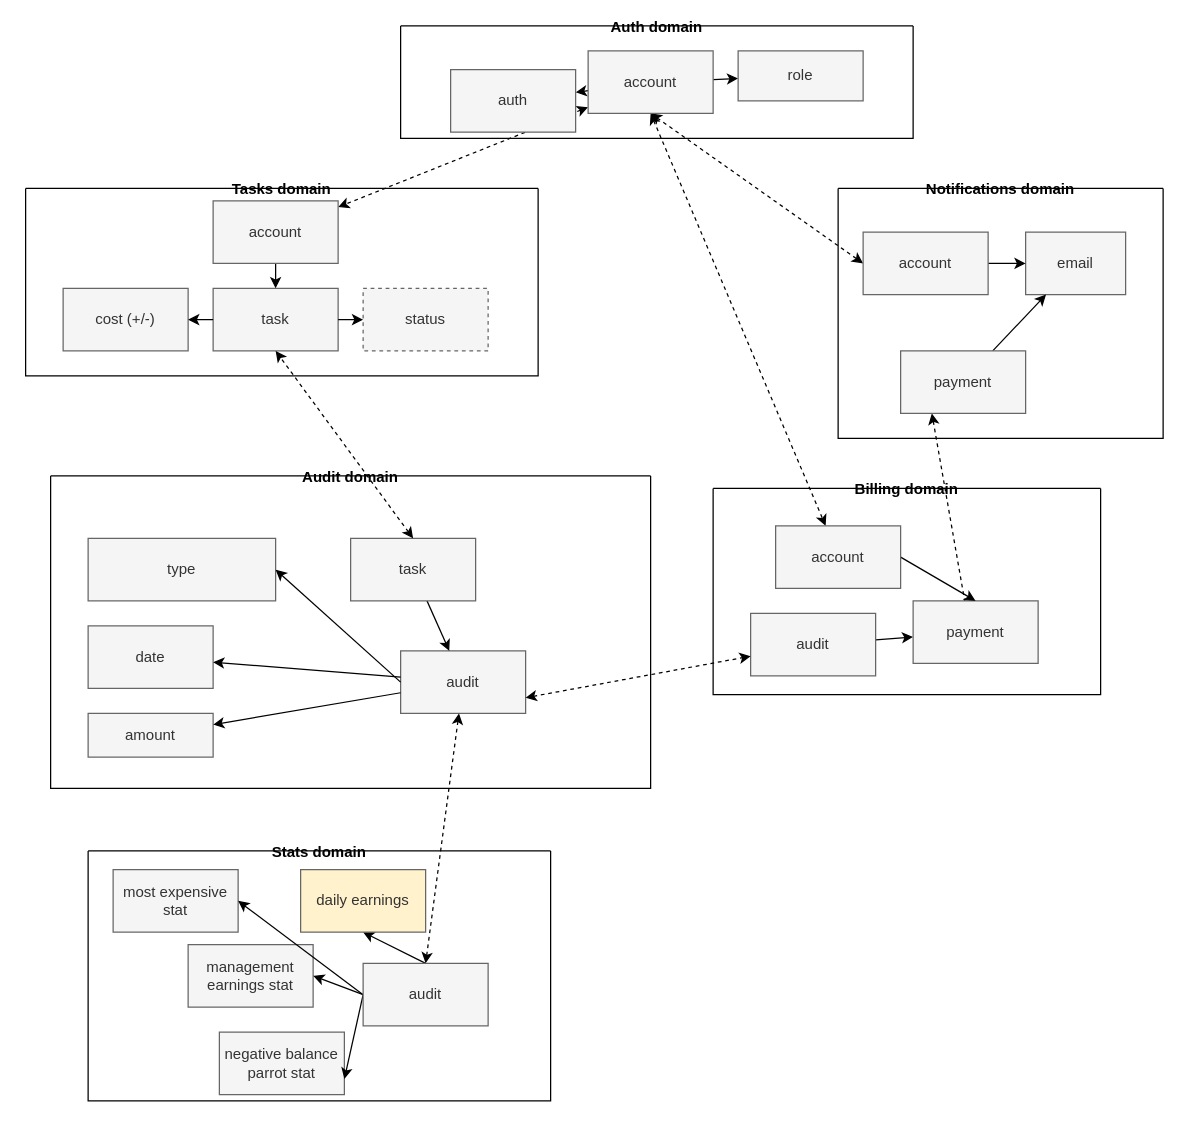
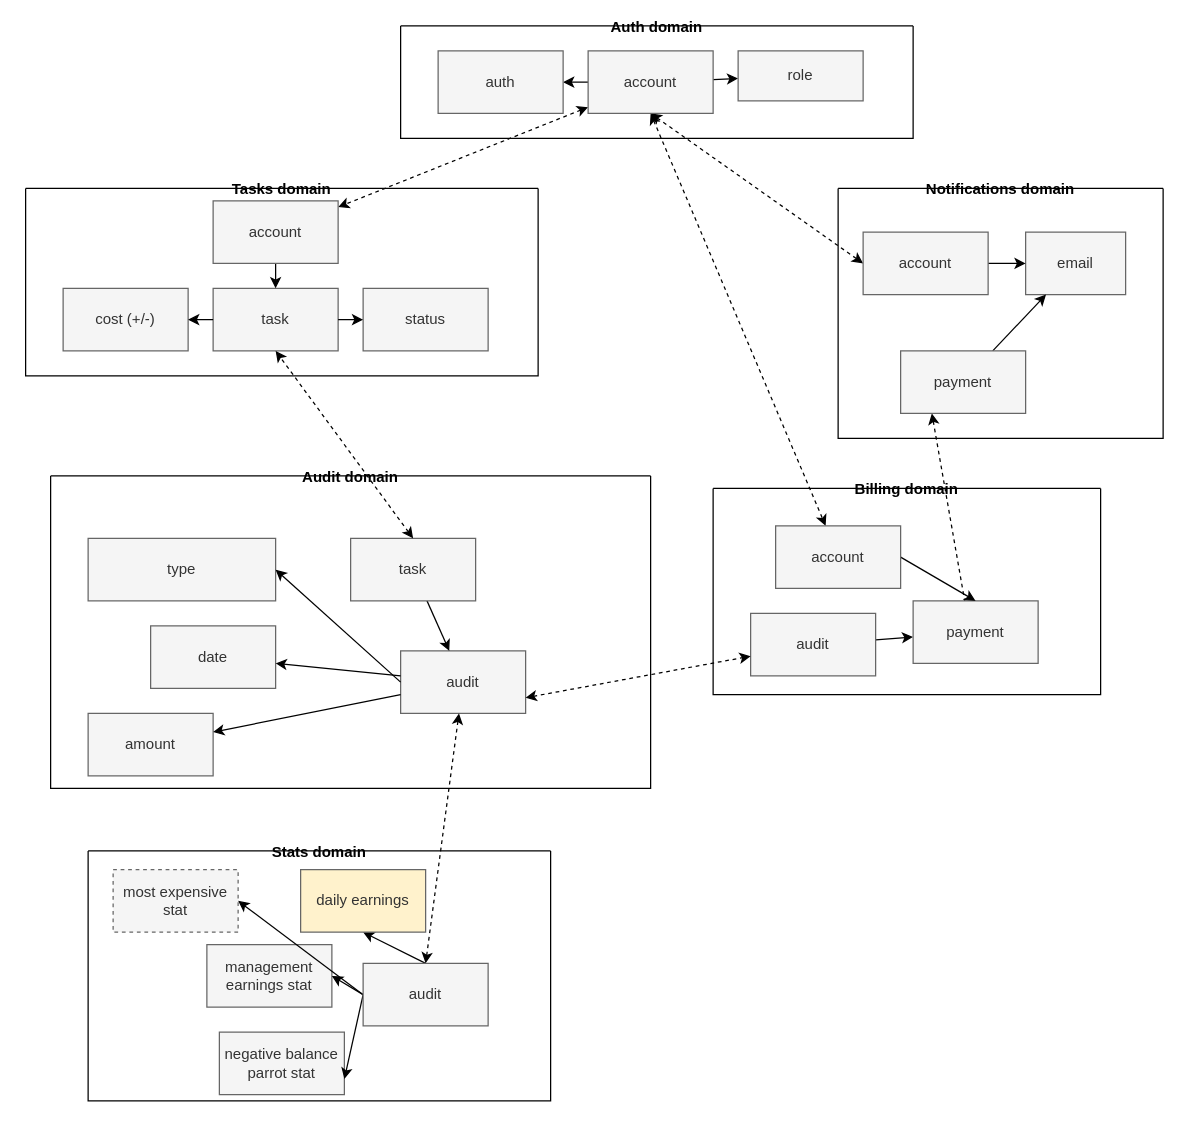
  <mxCell id="0" />
  <mxCell id="1" parent="0" />
  <mxCell id="2" value="" style="edgeStyle=none;html=1;" parent="1" source="7" target="8" edge="1"><mxGeometry relative="1" as="geometry" /></mxCell>
  <mxCell id="3" value="" style="edgeStyle=none;html=1;" parent="1" source="7" target="9" edge="1"><mxGeometry relative="1" as="geometry" /></mxCell>
  <mxCell id="4" value="" style="edgeStyle=none;html=1;dashed=1;startArrow=classic;startFill=1;" parent="1" source="7" target="19" edge="1"><mxGeometry relative="1" as="geometry" /></mxCell>
  <mxCell id="5" style="edgeStyle=none;html=1;exitX=0.5;exitY=1;exitDx=0;exitDy=0;entryX=0.4;entryY=0;entryDx=0;entryDy=0;entryPerimeter=0;startArrow=classic;startFill=1;endArrow=classic;endFill=1;dashed=1;" parent="1" source="7" target="36" edge="1"><mxGeometry relative="1" as="geometry" /></mxCell>
  <mxCell id="6" style="edgeStyle=none;html=1;exitX=0.5;exitY=1;exitDx=0;exitDy=0;entryX=0;entryY=0.5;entryDx=0;entryDy=0;startArrow=classic;startFill=1;endArrow=classic;endFill=1;dashed=1;" parent="1" source="7" target="43" edge="1"><mxGeometry relative="1" as="geometry" /></mxCell>
  <mxCell id="7" value="account" style="rounded=0;whiteSpace=wrap;html=1;fillColor=#f5f5f5;fontColor=#333333;strokeColor=#666666;" parent="1" vertex="1"><mxGeometry x="470" y="40" width="100" height="50" as="geometry" /></mxCell>
  <mxCell id="8" value="role" style="rounded=0;whiteSpace=wrap;html=1;fillColor=#f5f5f5;fontColor=#333333;strokeColor=#666666;" parent="1" vertex="1"><mxGeometry x="590" y="40" width="100" height="40" as="geometry" /></mxCell>
- <mxCell id="9" value="auth" style="rounded=0;whiteSpace=wrap;html=1;fillColor=#f5f5f5;fontColor=#333333;strokeColor=#666666;" parent="1" vertex="1"><mxGeometry x="360" y="55" width="100" height="50" as="geometry" /></mxCell>
+ <mxCell id="9" value="auth" style="rounded=0;whiteSpace=wrap;html=1;fillColor=#f5f5f5;fontColor=#333333;strokeColor=#666666;" parent="1" vertex="1"><mxGeometry x="350" y="40" width="100" height="50" as="geometry" /></mxCell>
  <mxCell id="10" style="edgeStyle=none;html=1;exitX=0.25;exitY=1;exitDx=0;exitDy=0;startArrow=classic;entryX=0.5;entryY=1;entryDx=0;entryDy=0;startFill=1;dashed=1;" parent="1" source="41" target="34" edge="1"><mxGeometry relative="1" as="geometry"><mxPoint x="830" y="600" as="targetPoint" /></mxGeometry></mxCell>
  <mxCell id="11" value="Auth domain" style="swimlane;startSize=0;" parent="1" vertex="1"><mxGeometry x="320" y="20" width="410" height="90" as="geometry"><mxRectangle x="70" y="90" width="50" height="40" as="alternateBounds" /></mxGeometry></mxCell>
  <mxCell id="12" value="Tasks domain" style="swimlane;startSize=0;" parent="1" vertex="1"><mxGeometry x="20" y="150" width="410" height="150" as="geometry" /></mxCell>
  <mxCell id="13" value="task" style="rounded=0;whiteSpace=wrap;html=1;fillColor=#f5f5f5;fontColor=#333333;strokeColor=#666666;" parent="12" vertex="1"><mxGeometry x="150" y="80" width="100" height="50" as="geometry" /></mxCell>
  <mxCell id="14" value="cost (+/-)" style="rounded=0;whiteSpace=wrap;html=1;fillColor=#f5f5f5;fontColor=#333333;strokeColor=#666666;" parent="12" vertex="1"><mxGeometry x="30" y="80" width="100" height="50" as="geometry" /></mxCell>
  <mxCell id="15" value="" style="edgeStyle=none;html=1;" parent="12" source="13" target="14" edge="1"><mxGeometry relative="1" as="geometry" /></mxCell>
- <mxCell id="16" value="status" style="rounded=0;whiteSpace=wrap;html=1;fillColor=#f5f5f5;fontColor=#333333;strokeColor=#666666;dashed=1;" parent="12" vertex="1"><mxGeometry x="270" y="80" width="100" height="50" as="geometry" /></mxCell>
+ <mxCell id="16" value="status" style="rounded=0;whiteSpace=wrap;html=1;fillColor=#f5f5f5;fontColor=#333333;strokeColor=#666666;" parent="12" vertex="1"><mxGeometry x="270" y="80" width="100" height="50" as="geometry" /></mxCell>
  <mxCell id="17" value="" style="edgeStyle=none;html=1;entryX=0;entryY=0.5;entryDx=0;entryDy=0;" parent="12" source="13" target="16" edge="1"><mxGeometry relative="1" as="geometry" /></mxCell>
  <mxCell id="18" value="" style="edgeStyle=none;html=1;" parent="12" source="19" target="13" edge="1"><mxGeometry relative="1" as="geometry" /></mxCell>
  <mxCell id="19" value="account" style="rounded=0;whiteSpace=wrap;html=1;fillColor=#f5f5f5;fontColor=#333333;strokeColor=#666666;" parent="12" vertex="1"><mxGeometry x="150" y="10" width="100" height="50" as="geometry" /></mxCell>
  <mxCell id="20" value="Audit domain" style="swimlane;startSize=0;" parent="1" vertex="1"><mxGeometry x="40" y="380" width="480" height="250" as="geometry" /></mxCell>
  <mxCell id="21" value="audit" style="rounded=0;whiteSpace=wrap;html=1;fillColor=#f5f5f5;fontColor=#333333;strokeColor=#666666;" parent="20" vertex="1"><mxGeometry x="280" y="140" width="100" height="50" as="geometry" /></mxCell>
  <mxCell id="22" value="type" style="rounded=0;whiteSpace=wrap;html=1;fillColor=#f5f5f5;fontColor=#333333;strokeColor=#666666;" parent="20" vertex="1"><mxGeometry x="30" y="50" width="150" height="50" as="geometry" /></mxCell>
  <mxCell id="23" style="edgeStyle=none;html=1;exitX=0;exitY=0.5;exitDx=0;exitDy=0;entryX=1;entryY=0.5;entryDx=0;entryDy=0;" parent="20" source="21" target="22" edge="1"><mxGeometry relative="1" as="geometry" /></mxCell>
- <mxCell id="24" value="amount" style="rounded=0;whiteSpace=wrap;html=1;fillColor=#f5f5f5;fontColor=#333333;strokeColor=#666666;" parent="20" vertex="1"><mxGeometry x="30" y="190" width="100" height="35" as="geometry" /></mxCell>
+ <mxCell id="24" value="amount" style="rounded=0;whiteSpace=wrap;html=1;fillColor=#f5f5f5;fontColor=#333333;strokeColor=#666666;" parent="20" vertex="1"><mxGeometry x="30" y="190" width="100" height="50" as="geometry" /></mxCell>
  <mxCell id="25" value="" style="edgeStyle=none;html=1;" parent="20" source="21" target="24" edge="1"><mxGeometry relative="1" as="geometry" /></mxCell>
- <mxCell id="26" value="date" style="rounded=0;whiteSpace=wrap;html=1;fillColor=#f5f5f5;fontColor=#333333;strokeColor=#666666;" parent="20" vertex="1"><mxGeometry x="30" y="120" width="100" height="50" as="geometry" /></mxCell>
+ <mxCell id="26" value="date" style="rounded=0;whiteSpace=wrap;html=1;fillColor=#f5f5f5;fontColor=#333333;strokeColor=#666666;" parent="20" vertex="1"><mxGeometry x="80" y="120" width="100" height="50" as="geometry" /></mxCell>
  <mxCell id="27" value="" style="edgeStyle=none;html=1;" parent="20" source="21" target="26" edge="1"><mxGeometry relative="1" as="geometry" /></mxCell>
  <mxCell id="28" value="" style="edgeStyle=none;html=1;startArrow=none;startFill=0;endArrow=classic;endFill=1;" parent="20" source="29" target="21" edge="1"><mxGeometry relative="1" as="geometry" /></mxCell>
  <mxCell id="29" value="task" style="rounded=0;whiteSpace=wrap;html=1;fillColor=#f5f5f5;fontColor=#333333;strokeColor=#666666;" parent="20" vertex="1"><mxGeometry x="240" y="50" width="100" height="50" as="geometry" /></mxCell>
  <mxCell id="30" style="edgeStyle=none;html=1;exitX=0.5;exitY=0;exitDx=0;exitDy=0;entryX=0.5;entryY=1;entryDx=0;entryDy=0;startArrow=classic;startFill=1;dashed=1;" parent="1" source="29" target="13" edge="1"><mxGeometry relative="1" as="geometry" /></mxCell>
  <mxCell id="31" value="Billing domain" style="swimlane;startSize=0;" parent="1" vertex="1"><mxGeometry x="570" y="390" width="310" height="165" as="geometry" /></mxCell>
  <mxCell id="32" value="" style="edgeStyle=none;html=1;startArrow=none;startFill=0;endArrow=classic;endFill=1;" parent="31" source="33" target="34" edge="1"><mxGeometry relative="1" as="geometry" /></mxCell>
  <mxCell id="33" value="audit" style="rounded=0;whiteSpace=wrap;html=1;fillColor=#f5f5f5;fontColor=#333333;strokeColor=#666666;" parent="31" vertex="1"><mxGeometry x="30" y="100" width="100" height="50" as="geometry" /></mxCell>
  <mxCell id="34" value="payment" style="rounded=0;whiteSpace=wrap;html=1;fillColor=#f5f5f5;fontColor=#333333;strokeColor=#666666;" parent="31" vertex="1"><mxGeometry x="160" y="90" width="100" height="50" as="geometry" /></mxCell>
  <mxCell id="35" style="edgeStyle=none;html=1;exitX=1;exitY=0.5;exitDx=0;exitDy=0;entryX=0.5;entryY=0;entryDx=0;entryDy=0;startArrow=none;startFill=0;endArrow=classic;endFill=1;" parent="31" source="36" target="34" edge="1"><mxGeometry relative="1" as="geometry" /></mxCell>
  <mxCell id="36" value="account" style="rounded=0;whiteSpace=wrap;html=1;fillColor=#f5f5f5;fontColor=#333333;strokeColor=#666666;" parent="31" vertex="1"><mxGeometry x="50" y="30" width="100" height="50" as="geometry" /></mxCell>
  <mxCell id="37" style="edgeStyle=none;html=1;exitX=1;exitY=0.75;exitDx=0;exitDy=0;dashed=1;startArrow=classic;startFill=1;" parent="1" source="21" target="33" edge="1"><mxGeometry relative="1" as="geometry" /></mxCell>
  <mxCell id="38" value="Notifications domain" style="swimlane;startSize=0;" parent="1" vertex="1"><mxGeometry x="670" y="150" width="260" height="200" as="geometry" /></mxCell>
  <mxCell id="39" value="email" style="rounded=0;whiteSpace=wrap;html=1;fillColor=#f5f5f5;fontColor=#333333;strokeColor=#666666;" parent="38" vertex="1"><mxGeometry x="150" y="35" width="80" height="50" as="geometry" /></mxCell>
  <mxCell id="40" value="" style="edgeStyle=none;html=1;startArrow=none;startFill=0;endArrow=classic;endFill=1;" parent="38" source="41" target="39" edge="1"><mxGeometry relative="1" as="geometry" /></mxCell>
  <mxCell id="41" value="payment" style="rounded=0;whiteSpace=wrap;html=1;fillColor=#f5f5f5;fontColor=#333333;strokeColor=#666666;" parent="38" vertex="1"><mxGeometry x="50" y="130" width="100" height="50" as="geometry" /></mxCell>
  <mxCell id="42" style="edgeStyle=none;html=1;exitX=1;exitY=0.5;exitDx=0;exitDy=0;entryX=0;entryY=0.5;entryDx=0;entryDy=0;startArrow=none;startFill=0;endArrow=classic;endFill=1;" parent="38" source="43" target="39" edge="1"><mxGeometry relative="1" as="geometry" /></mxCell>
  <mxCell id="43" value="account" style="rounded=0;whiteSpace=wrap;html=1;fillColor=#f5f5f5;fontColor=#333333;strokeColor=#666666;" parent="38" vertex="1"><mxGeometry x="20" y="35" width="100" height="50" as="geometry" /></mxCell>
  <mxCell id="44" value="Stats domain" style="swimlane;startSize=0;" parent="1" vertex="1"><mxGeometry x="70" y="680" width="370" height="200" as="geometry" /></mxCell>
- <mxCell id="45" value="most expensive stat" style="rounded=0;whiteSpace=wrap;html=1;fillColor=#f5f5f5;fontColor=#333333;strokeColor=#666666;" parent="44" vertex="1"><mxGeometry x="20" y="15" width="100" height="50" as="geometry" /></mxCell>
- <mxCell id="46" value="management earnings stat" style="rounded=0;whiteSpace=wrap;html=1;fillColor=#f5f5f5;fontColor=#333333;strokeColor=#666666;" parent="44" vertex="1"><mxGeometry x="80" y="75" width="100" height="50" as="geometry" /></mxCell>
+ <mxCell id="45" value="most expensive stat" style="rounded=0;whiteSpace=wrap;html=1;fillColor=#f5f5f5;fontColor=#333333;strokeColor=#666666;dashed=1;" parent="44" vertex="1"><mxGeometry x="20" y="15" width="100" height="50" as="geometry" /></mxCell>
+ <mxCell id="46" value="management earnings stat" style="rounded=0;whiteSpace=wrap;html=1;fillColor=#f5f5f5;fontColor=#333333;strokeColor=#666666;" parent="44" vertex="1"><mxGeometry x="95" y="75" width="100" height="50" as="geometry" /></mxCell>
  <mxCell id="47" value="negative balance parrot stat" style="rounded=0;whiteSpace=wrap;html=1;fillColor=#f5f5f5;fontColor=#333333;strokeColor=#666666;" parent="44" vertex="1"><mxGeometry x="105" y="145" width="100" height="50" as="geometry" /></mxCell>
  <mxCell id="48" style="edgeStyle=none;html=1;exitX=0;exitY=0.5;exitDx=0;exitDy=0;entryX=1;entryY=0.5;entryDx=0;entryDy=0;" parent="44" source="52" target="45" edge="1"><mxGeometry relative="1" as="geometry" /></mxCell>
  <mxCell id="49" style="edgeStyle=none;html=1;exitX=0;exitY=0.5;exitDx=0;exitDy=0;entryX=1;entryY=0.5;entryDx=0;entryDy=0;" parent="44" source="52" target="46" edge="1"><mxGeometry relative="1" as="geometry" /></mxCell>
  <mxCell id="50" style="edgeStyle=none;html=1;exitX=0;exitY=0.5;exitDx=0;exitDy=0;entryX=1;entryY=0.75;entryDx=0;entryDy=0;" parent="44" source="52" target="47" edge="1"><mxGeometry relative="1" as="geometry" /></mxCell>
  <mxCell id="51" style="edgeStyle=none;html=1;exitX=0.5;exitY=0;exitDx=0;exitDy=0;entryX=0.5;entryY=1;entryDx=0;entryDy=0;" edge="1" parent="44" source="52" target="53"><mxGeometry relative="1" as="geometry" /></mxCell>
  <mxCell id="52" value="audit" style="rounded=0;whiteSpace=wrap;html=1;fillColor=#f5f5f5;fontColor=#333333;strokeColor=#666666;" parent="44" vertex="1"><mxGeometry x="220" y="90" width="100" height="50" as="geometry" /></mxCell>
  <mxCell id="53" value="daily earnings" style="rounded=0;whiteSpace=wrap;html=1;fillColor=#fff2cc;fontColor=#333333;strokeColor=#666666;" vertex="1" parent="44"><mxGeometry x="170" y="15" width="100" height="50" as="geometry" /></mxCell>
  <mxCell id="54" style="edgeStyle=none;html=1;exitX=0.5;exitY=0;exitDx=0;exitDy=0;startArrow=classic;startFill=1;dashed=1;" parent="1" source="52" target="21" edge="1"><mxGeometry relative="1" as="geometry" /></mxCell>
